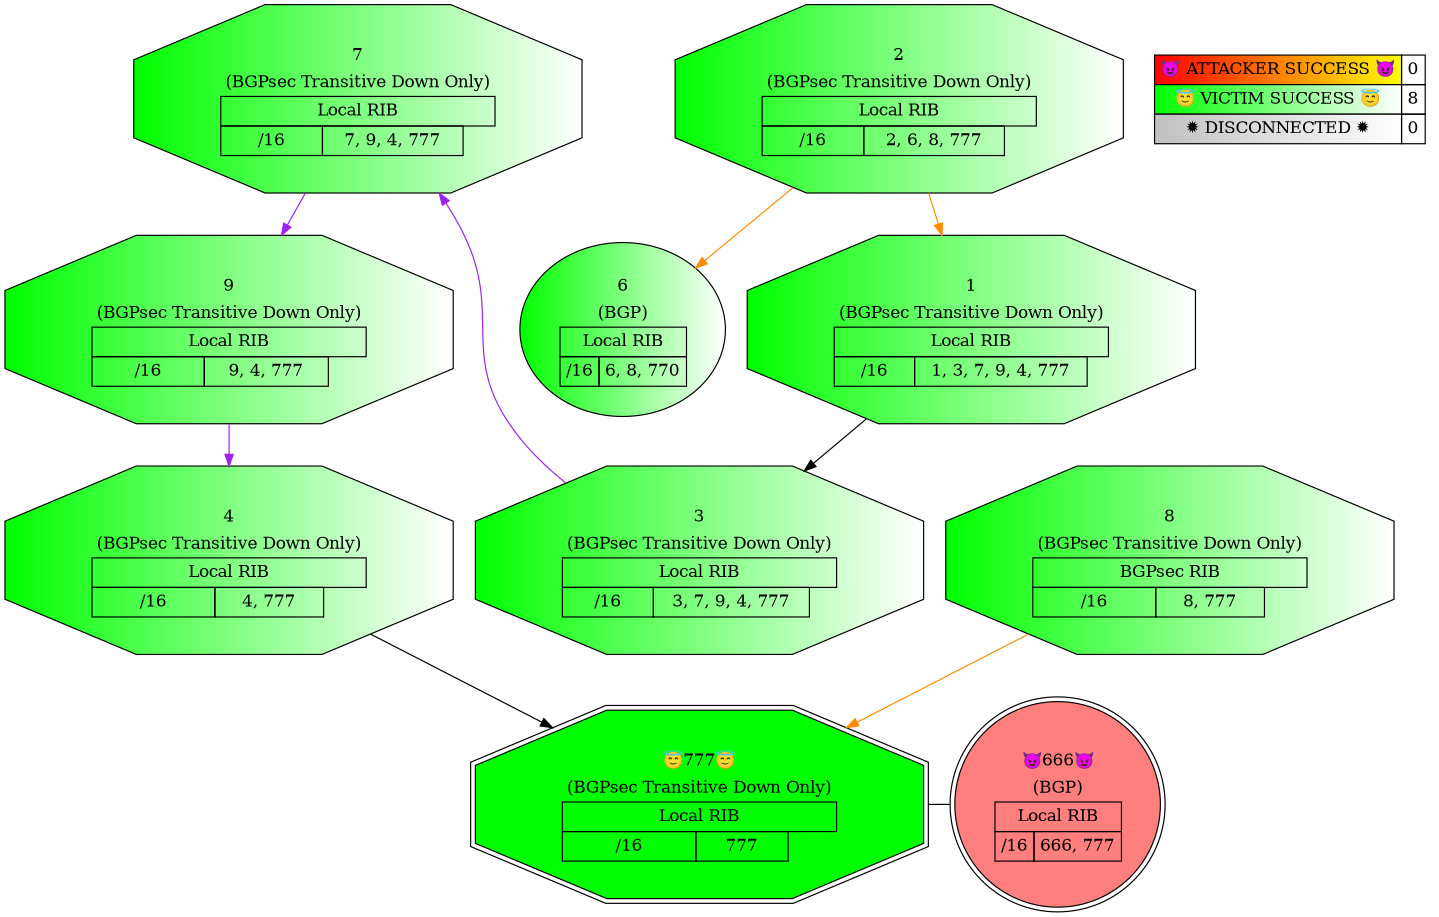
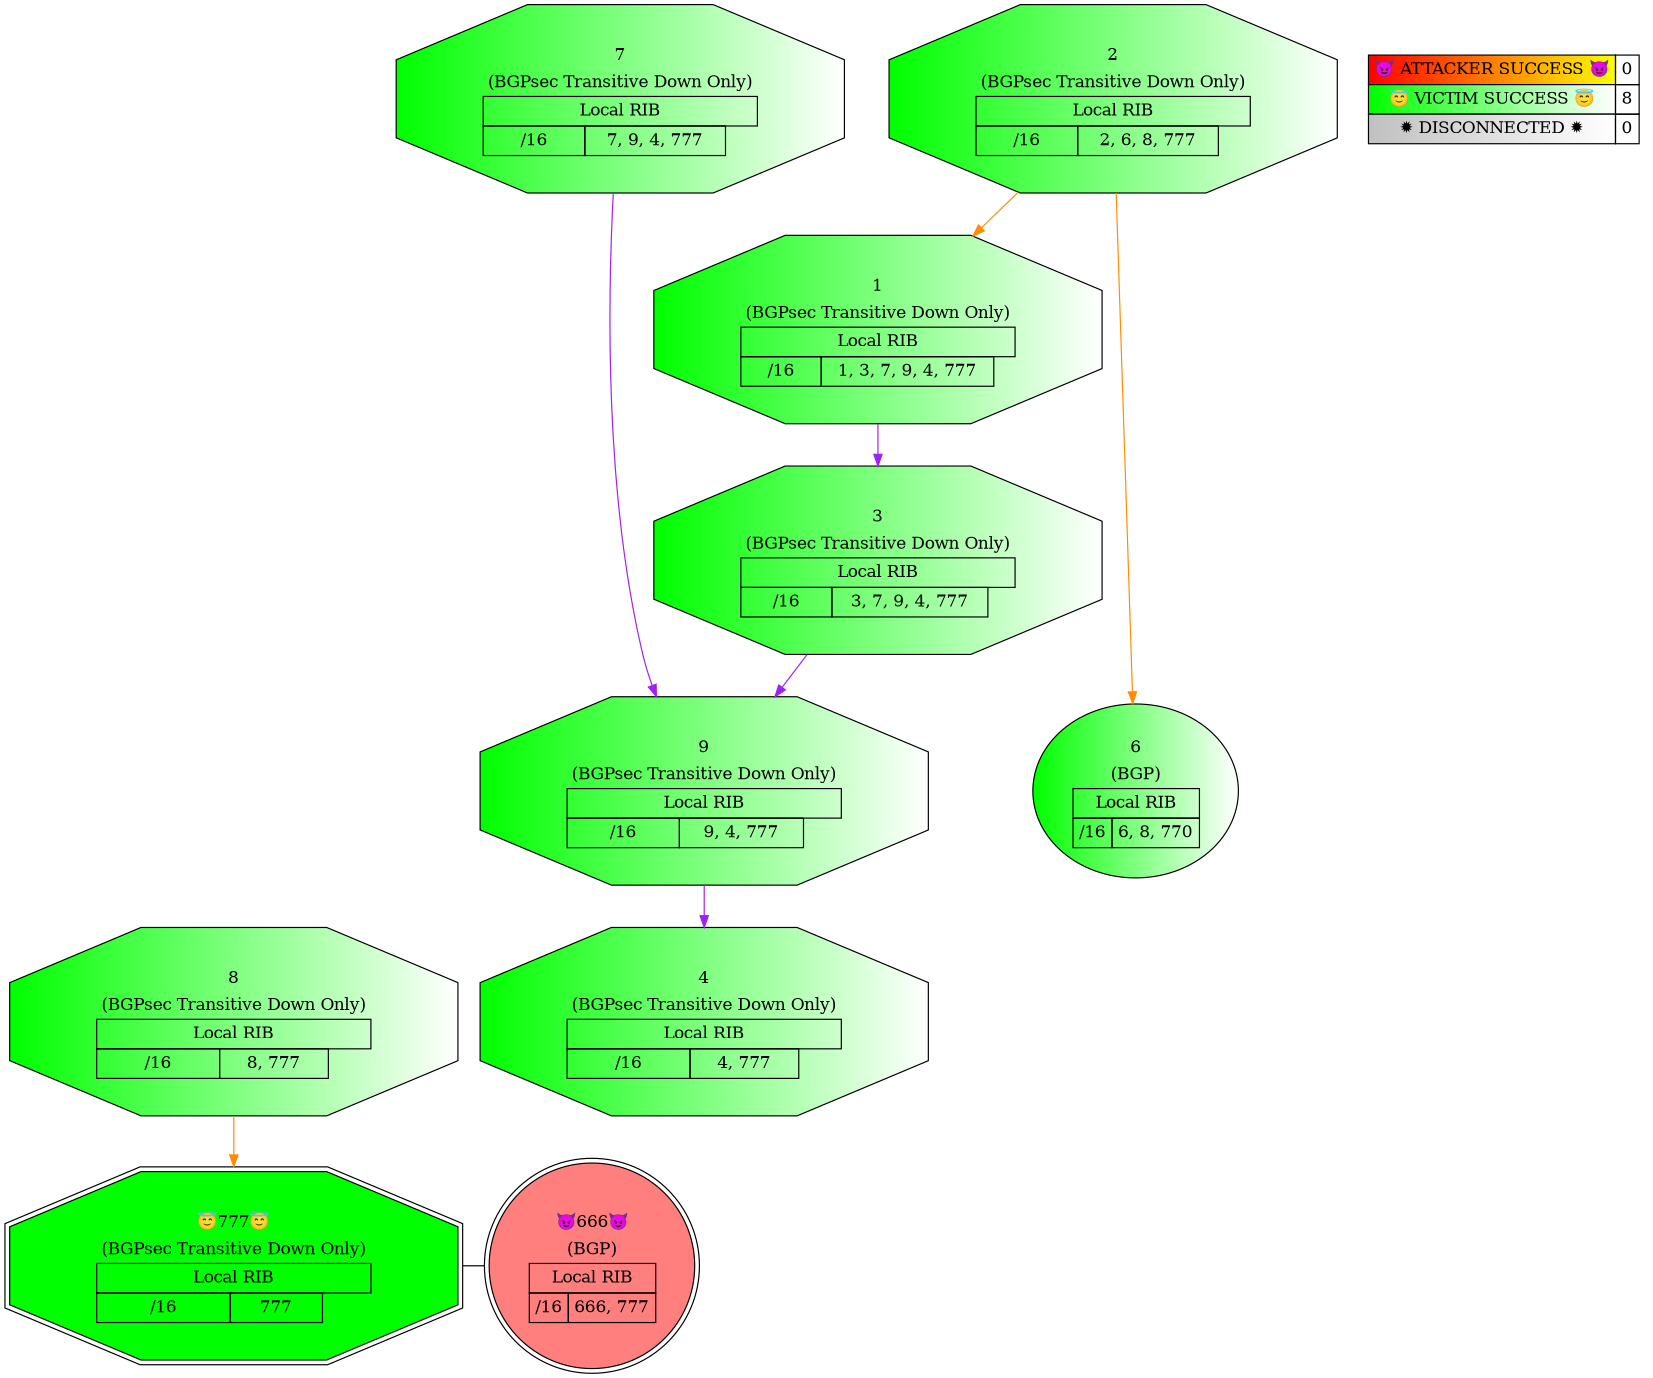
  digraph {
    node [color=black fillcolor="green:white" shape=octagon style=filled]
    edge [color=black]
    n1 [fillcolor="#FF7F7F" label=<                     <TABLE BORDER="0" CELLBORDER="1" CELLSPACING="0" CELLPADDING="4">                       <TR>                         <TD COLSPAN="3" BORDER="0">&#128520;666&#128520;</TD>                       </TR>                       <TR>                         <TD COLSPAN="3" BORDER="0">(BGP)</TD>                       </TR><TR>                     <TD COLSPAN="3">Local RIB</TD>                   </TR><TR>                         <TD>/16</TD>                         <TD>666, 777</TD>                       </TR></TABLE>> shape=doublecircle]
    n2 [fillcolor=green label=<                     <TABLE BORDER="0" CELLBORDER="1" CELLSPACING="0" CELLPADDING="4">                       <TR>                         <TD COLSPAN="3" BORDER="0">&#128519;777&#128519;</TD>                       </TR>                       <TR>                         <TD COLSPAN="3" BORDER="0">(BGPsec Transitive Down Only)</TD>                       </TR><TR>                     <TD COLSPAN="3">Local RIB</TD>                   </TR><TR>                         <TD>/16</TD>                         <TD>777</TD>                       </TR></TABLE>> shape=doubleoctagon]
    n3 [label=<                     <TABLE BORDER="0" CELLBORDER="1" CELLSPACING="0" CELLPADDING="4">                       <TR>                         <TD COLSPAN="3" BORDER="0">4</TD>                       </TR>                       <TR>                         <TD COLSPAN="3" BORDER="0">(BGPsec Transitive Down Only)</TD>                       </TR><TR>                     <TD COLSPAN="3">Local RIB</TD>                   </TR><TR>                         <TD>/16</TD>                         <TD>4, 777</TD>                       </TR></TABLE>>]
-   n4 [label=<                     <TABLE BORDER="0" CELLBORDER="1" CELLSPACING="0" CELLPADDING="4">                       <TR>                         <TD COLSPAN="3" BORDER="0">8</TD>                       </TR>                       <TR>                         <TD COLSPAN="3" BORDER="0">(BGPsec Transitive Down Only)</TD>                       </TR><TR>                     <TD COLSPAN="3">BGPsec RIB</TD>                   </TR><TR>                         <TD>/16</TD>                         <TD>8, 777</TD>                       </TR></TABLE>>]
+   n4 [label=<                     <TABLE BORDER="0" CELLBORDER="1" CELLSPACING="0" CELLPADDING="4">                       <TR>                         <TD COLSPAN="3" BORDER="0">8</TD>                       </TR>                       <TR>                         <TD COLSPAN="3" BORDER="0">(BGPsec Transitive Down Only)</TD>                       </TR><TR>                     <TD COLSPAN="3">Local RIB</TD>                   </TR><TR>                         <TD>/16</TD>                         <TD>8, 777</TD>                       </TR></TABLE>>]
    n5 [label=<                     <TABLE BORDER="0" CELLBORDER="1" CELLSPACING="0" CELLPADDING="4">                       <TR>                         <TD COLSPAN="3" BORDER="0">6</TD>                       </TR>                       <TR>                         <TD COLSPAN="3" BORDER="0">(BGP)</TD>                       </TR><TR>                     <TD COLSPAN="3">Local RIB</TD>                   </TR><TR>                         <TD>/16</TD>                         <TD>6, 8, 770</TD>                       </TR></TABLE>> shape=""]
    n6 [label=<                     <TABLE BORDER="0" CELLBORDER="1" CELLSPACING="0" CELLPADDING="4">                       <TR>                         <TD COLSPAN="3" BORDER="0">9</TD>                       </TR>                       <TR>                         <TD COLSPAN="3" BORDER="0">(BGPsec Transitive Down Only)</TD>                       </TR><TR>                     <TD COLSPAN="3">Local RIB</TD>                   </TR><TR>                         <TD>/16</TD>                         <TD>9, 4, 777</TD>                       </TR></TABLE>>]
    n7 [label=<                     <TABLE BORDER="0" CELLBORDER="1" CELLSPACING="0" CELLPADDING="4">                       <TR>                         <TD COLSPAN="3" BORDER="0">2</TD>                       </TR>                       <TR>                         <TD COLSPAN="3" BORDER="0">(BGPsec Transitive Down Only)</TD>                       </TR><TR>                     <TD COLSPAN="3">Local RIB</TD>                   </TR><TR>                         <TD>/16</TD>                         <TD>2, 6, 8, 777</TD>                       </TR></TABLE>>]
    n8 [label=<                     <TABLE BORDER="0" CELLBORDER="1" CELLSPACING="0" CELLPADDING="4">                       <TR>                         <TD COLSPAN="3" BORDER="0">7</TD>                       </TR>                       <TR>                         <TD COLSPAN="3" BORDER="0">(BGPsec Transitive Down Only)</TD>                       </TR><TR>                     <TD COLSPAN="3">Local RIB</TD>                   </TR><TR>                         <TD>/16</TD>                         <TD>7, 9, 4, 777</TD>                       </TR></TABLE>>]
    n9 [label=<                     <TABLE BORDER="0" CELLBORDER="1" CELLSPACING="0" CELLPADDING="4">                       <TR>                         <TD COLSPAN="3" BORDER="0">3</TD>                       </TR>                       <TR>                         <TD COLSPAN="3" BORDER="0">(BGPsec Transitive Down Only)</TD>                       </TR><TR>                     <TD COLSPAN="3">Local RIB</TD>                   </TR><TR>                         <TD>/16</TD>                         <TD>3, 7, 9, 4, 777</TD>                       </TR></TABLE>>]
    n10 [label=<                     <TABLE BORDER="0" CELLBORDER="1" CELLSPACING="0" CELLPADDING="4">                       <TR>                         <TD COLSPAN="3" BORDER="0">1</TD>                       </TR>                       <TR>                         <TD COLSPAN="3" BORDER="0">(BGPsec Transitive Down Only)</TD>                       </TR><TR>                     <TD COLSPAN="3">Local RIB</TD>                   </TR><TR>                         <TD>/16</TD>                         <TD>1, 3, 7, 9, 4, 777</TD>                       </TR></TABLE>>]
    n11 [fillcolor=white label=<<TABLE BORDER="0" CELLBORDER="1" CELLSPACING="0" CELLPADDING="4">                       <TR>                         <TD BGCOLOR="red:yellow">&#128520; ATTACKER SUCCESS &#128520;</TD>                         <TD>0</TD>                       </TR>                       <TR>                         <TD BGCOLOR="green:white">&#128519; VICTIM SUCCESS &#128519;</TD>                         <TD>8</TD>                       </TR>                       <TR>                         <TD BGCOLOR="grey:white">&#10041; DISCONNECTED &#10041;</TD>                         <TD>0</TD>                       </TR>                     </TABLE>> shape=plaintext]
    subgraph sub_1 {
      rank=same
      n1
      n2
    }
    subgraph sub_2 {
      rank=same
      n3
      n4
    }
    subgraph sub_3 {
      rank=same
      n5
      n6
    }
    subgraph sub_4 {
      rank=same
      n7
      n8
    }
    subgraph sub_5 {
      rank=same
      n9
    }
    subgraph sub_6 {
      rank=same
      n10
    }
    n2 -> n1 [dir=none]
-   n3 -> n2
    n4 -> n2 [color=darkorange]
    n6 -> n3 [color=purple]
    n7 -> n5 [color=darkorange]
    n7 -> n10 [color=darkorange]
    n8 -> n6 [color=purple]
-   n9 -> n8 [color=purple]
-   n10 -> n9
+   n9 -> n6 [color=purple]
+   n10 -> n9 [color=purple]
  }
